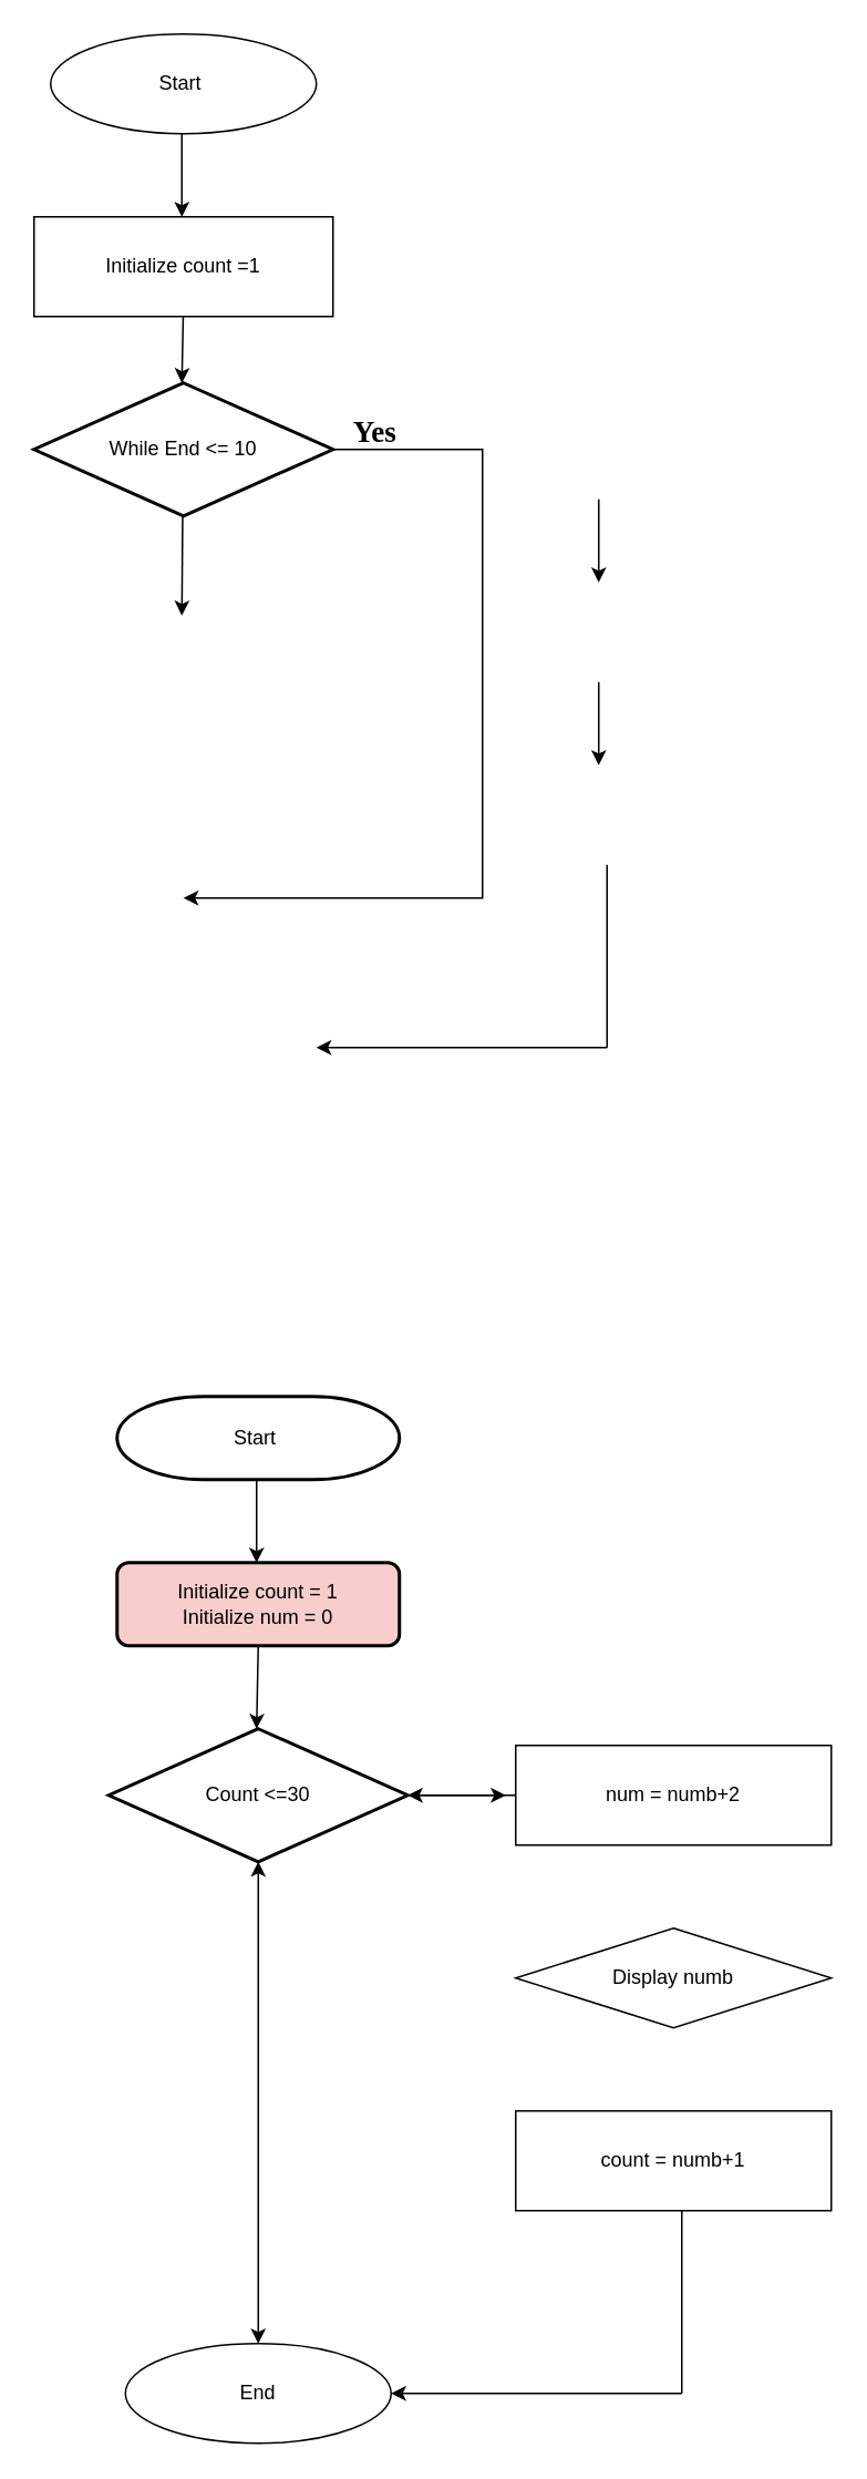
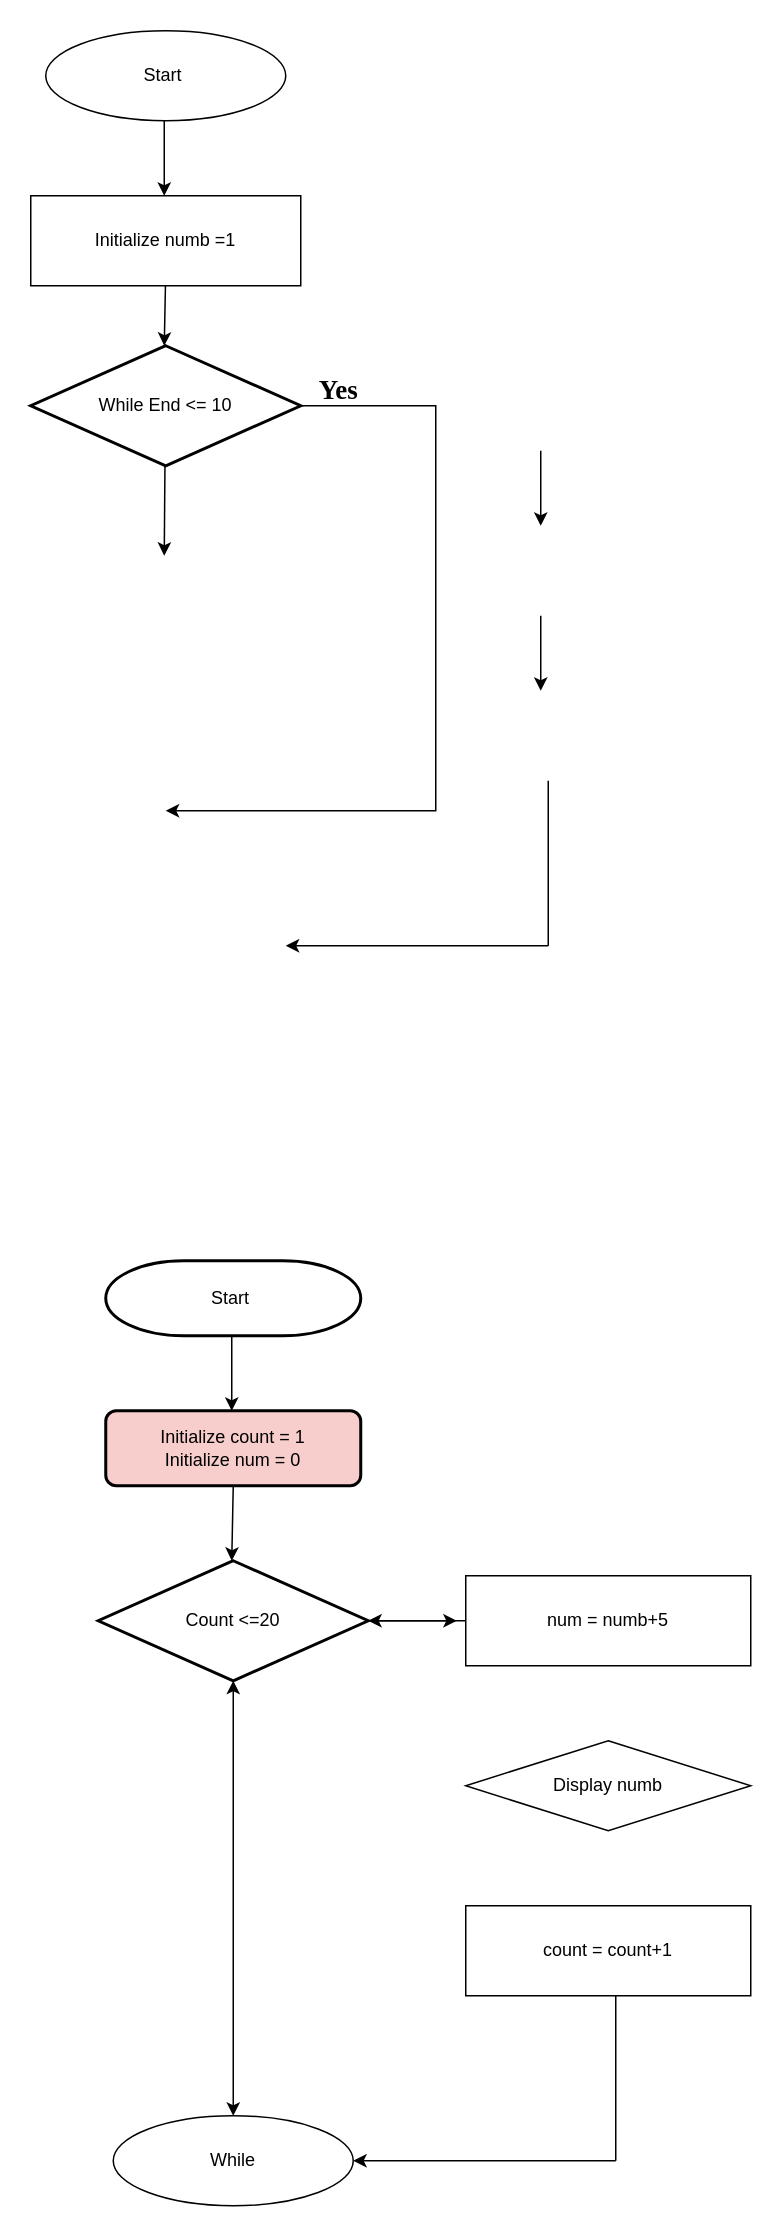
  <mxCell id="0" />
  <mxCell id="1" parent="0" />
  <mxCell id="2" value="Start&amp;nbsp;" style="strokeWidth=2;html=1;shape=mxgraph.flowchart.terminator;whiteSpace=wrap;" vertex="1" parent="1"><mxGeometry x="70" width="170" height="50" as="geometry" y="840" /></mxCell>
  <mxCell id="3" value="" style="endArrow=classic;html=1;rounded=0;" edge="1" parent="1"><mxGeometry width="50" height="50" relative="1" as="geometry"><mxPoint x="154" y="890" as="sourcePoint" /><mxPoint x="154" y="940" as="targetPoint" /></mxGeometry></mxCell>
  <mxCell id="4" value="Initialize count = 1&lt;div&gt;Initialize num = 0&lt;/div&gt;" style="rounded=1;whiteSpace=wrap;html=1;absoluteArcSize=1;arcSize=14;strokeWidth=2;fillColor=#f8cecc;" vertex="1" parent="1"><mxGeometry x="70" y="940" width="170" height="50" as="geometry" /></mxCell>
  <mxCell id="5" value="" style="endArrow=classic;html=1;rounded=0;exitX=0.5;exitY=1;exitDx=0;exitDy=0;" edge="1" parent="1" source="4"><mxGeometry width="50" height="50" relative="1" as="geometry"><mxPoint x="154" y="980" as="sourcePoint" /><mxPoint x="154" y="1040" as="targetPoint" /></mxGeometry></mxCell>
- <mxCell id="6" value="Count &amp;lt;=30" style="strokeWidth=2;html=1;shape=mxgraph.flowchart.decision;whiteSpace=wrap;" vertex="1" parent="1"><mxGeometry x="65" y="1040" width="180" height="80" as="geometry" /></mxCell>
+ <mxCell id="6" value="Count &amp;lt;=20" style="strokeWidth=2;html=1;shape=mxgraph.flowchart.decision;whiteSpace=wrap;" vertex="1" parent="1"><mxGeometry x="65" y="1040" width="180" height="80" as="geometry" /></mxCell>
  <mxCell id="7" value="" style="endArrow=classic;html=1;rounded=0;" edge="1" parent="1"><mxGeometry width="50" height="50" relative="1" as="geometry"><mxPoint x="244" y="1080" as="sourcePoint" /><mxPoint x="304" y="1080" as="targetPoint" /></mxGeometry></mxCell>
  <mxCell id="8" value="" style="edgeStyle=orthogonalEdgeStyle;rounded=0;orthogonalLoop=1;jettySize=auto;html=1;" edge="1" parent="1" source="9" target="6"><mxGeometry relative="1" as="geometry" /></mxCell>
- <mxCell id="9" value="num = numb+2" style="rounded=0;whiteSpace=wrap;html=1;" vertex="1" parent="1"><mxGeometry x="310" y="1050" width="190" height="60" as="geometry" /></mxCell>
+ <mxCell id="9" value="num = numb+5" style="rounded=0;whiteSpace=wrap;html=1;" vertex="1" parent="1"><mxGeometry x="310" y="1050" width="190" height="60" as="geometry" /></mxCell>
  <mxCell id="10" value="Display numb" style="rhombus;whiteSpace=wrap;html=1;" vertex="1" parent="1"><mxGeometry x="310" y="1160" width="190" height="60" as="geometry" /></mxCell>
- <mxCell id="11" value="count = numb+1" style="rounded=0;whiteSpace=wrap;html=1;" vertex="1" parent="1"><mxGeometry x="310" y="1270" width="190" height="60" as="geometry" /></mxCell>
+ <mxCell id="11" value="count = count+1" style="rounded=0;whiteSpace=wrap;html=1;" vertex="1" parent="1"><mxGeometry x="310" y="1270" width="190" height="60" as="geometry" /></mxCell>
  <mxCell id="12" value="" style="endArrow=classic;startArrow=classic;html=1;rounded=0;entryX=0.5;entryY=1;entryDx=0;entryDy=0;entryPerimeter=0;" edge="1" parent="1" target="6"><mxGeometry width="50" height="50" relative="1" as="geometry"><mxPoint x="155" y="1410" as="sourcePoint" /><mxPoint x="180" y="1180" as="targetPoint" /></mxGeometry></mxCell>
- <mxCell id="13" value="End" style="ellipse;whiteSpace=wrap;html=1;" vertex="1" parent="1"><mxGeometry x="75" y="1410" width="160" height="60" as="geometry" /></mxCell>
+ <mxCell id="13" value="While" style="ellipse;whiteSpace=wrap;html=1;" vertex="1" parent="1"><mxGeometry x="75" y="1410" width="160" height="60" as="geometry" /></mxCell>
  <mxCell id="14" value="" style="endArrow=classic;html=1;rounded=0;entryX=1;entryY=0.5;entryDx=0;entryDy=0;" edge="1" parent="1" target="13"><mxGeometry width="50" height="50" relative="1" as="geometry"><mxPoint x="410" y="1440" as="sourcePoint" /><mxPoint x="260" y="1440" as="targetPoint" /></mxGeometry></mxCell>
  <mxCell id="15" value="" style="endArrow=none;html=1;rounded=0;" edge="1" parent="1"><mxGeometry width="50" height="50" relative="1" as="geometry"><mxPoint x="410" y="1440" as="sourcePoint" /><mxPoint x="410" y="1330" as="targetPoint" /></mxGeometry></mxCell>
  <mxCell id="16" value="" style="endArrow=classic;html=1;rounded=0;" edge="1" parent="1"><mxGeometry width="50" height="50" relative="1" as="geometry"><mxPoint x="109" y="80" as="sourcePoint" /><mxPoint x="109" y="130" as="targetPoint" /></mxGeometry></mxCell>
  <mxCell id="17" value="" style="endArrow=classic;html=1;rounded=0;exitX=0.5;exitY=1;exitDx=0;exitDy=0;" edge="1" parent="1"><mxGeometry width="50" height="50" relative="1" as="geometry"><mxPoint x="110" y="180" as="sourcePoint" /><mxPoint x="109" y="230" as="targetPoint" /></mxGeometry></mxCell>
  <mxCell id="18" value="While End &amp;lt;= 10" style="strokeWidth=2;html=1;shape=mxgraph.flowchart.decision;whiteSpace=wrap;" vertex="1" parent="1"><mxGeometry x="20" y="230" width="180" height="80" as="geometry" /></mxCell>
  <mxCell id="19" value="" style="endArrow=classic;html=1;rounded=0;" edge="1" parent="1"><mxGeometry width="50" height="50" relative="1" as="geometry"><mxPoint x="199" y="270" as="sourcePoint" /><mxPoint x="110" y="540" as="targetPoint" /><Array as="points"><mxPoint x="290" y="270" /><mxPoint x="290" y="320" /><mxPoint x="290" y="400" /><mxPoint x="290" y="540" /></Array></mxGeometry></mxCell>
  <mxCell id="20" value="" style="edgeStyle=orthogonalEdgeStyle;rounded=0;orthogonalLoop=1;jettySize=auto;html=1;" edge="1" parent="1"><mxGeometry relative="1" as="geometry"><mxPoint x="360" y="300" as="sourcePoint" /><mxPoint x="360" y="350" as="targetPoint" /></mxGeometry></mxCell>
  <mxCell id="21" value="" style="edgeStyle=orthogonalEdgeStyle;rounded=0;orthogonalLoop=1;jettySize=auto;html=1;" edge="1" parent="1"><mxGeometry relative="1" as="geometry"><mxPoint x="360" y="410" as="sourcePoint" /><mxPoint x="360" y="460" as="targetPoint" /></mxGeometry></mxCell>
  <mxCell id="22" value="" style="endArrow=classic;html=1;rounded=0;entryX=1;entryY=0.5;entryDx=0;entryDy=0;" edge="1" parent="1"><mxGeometry width="50" height="50" relative="1" as="geometry"><mxPoint x="365" y="630" as="sourcePoint" /><mxPoint x="190" y="630" as="targetPoint" /></mxGeometry></mxCell>
  <mxCell id="23" value="" style="endArrow=none;html=1;rounded=0;" edge="1" parent="1"><mxGeometry width="50" height="50" relative="1" as="geometry"><mxPoint x="365" y="630" as="sourcePoint" /><mxPoint x="365" y="520" as="targetPoint" /></mxGeometry></mxCell>
  <mxCell id="24" value="Start&amp;nbsp;" style="ellipse;whiteSpace=wrap;html=1;" vertex="1" parent="1"><mxGeometry x="30" y="20" width="160" height="60" as="geometry" /></mxCell>
- <mxCell id="25" value="Initialize count =1" style="rounded=0;whiteSpace=wrap;html=1;" vertex="1" parent="1"><mxGeometry x="20" y="130" width="180" height="60" as="geometry" /></mxCell>
+ <mxCell id="25" value="Initialize numb =1" style="rounded=0;whiteSpace=wrap;html=1;" vertex="1" parent="1"><mxGeometry x="20" y="130" width="180" height="60" as="geometry" /></mxCell>
  <mxCell id="26" value="&lt;b&gt;&lt;font style=&quot;font-size: 18px;&quot; face=&quot;Times New Roman&quot;&gt;Yes&lt;/font&gt;&lt;/b&gt;" style="text;html=1;align=center;verticalAlign=middle;resizable=0;points=[];autosize=1;strokeColor=none;fillColor=none;" vertex="1" parent="1"><mxGeometry x="200" y="240" width="50" height="40" as="geometry" /></mxCell>
  <mxCell id="27" value="" style="endArrow=classic;html=1;rounded=0;" edge="1" parent="1"><mxGeometry width="50" height="50" relative="1" as="geometry"><mxPoint x="109.47" y="310" as="sourcePoint" /><mxPoint x="109" y="370" as="targetPoint" /></mxGeometry></mxCell>
